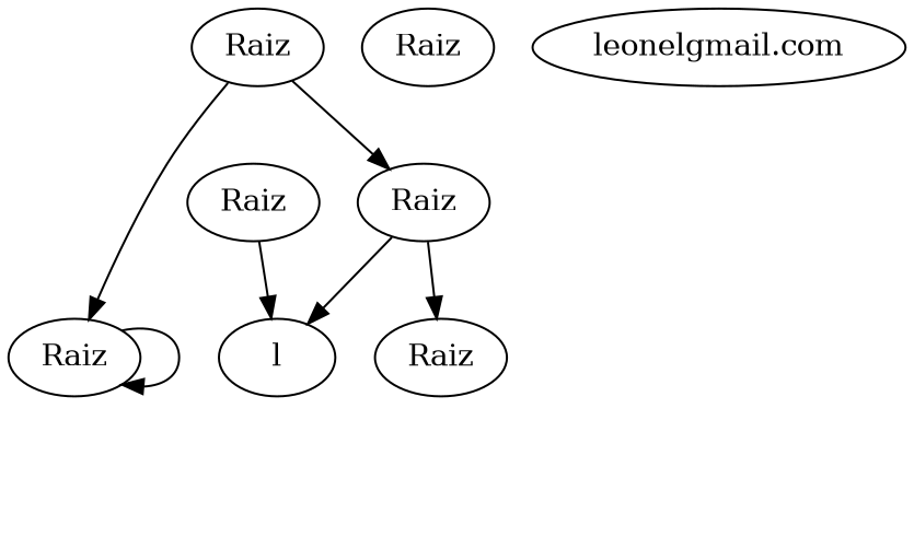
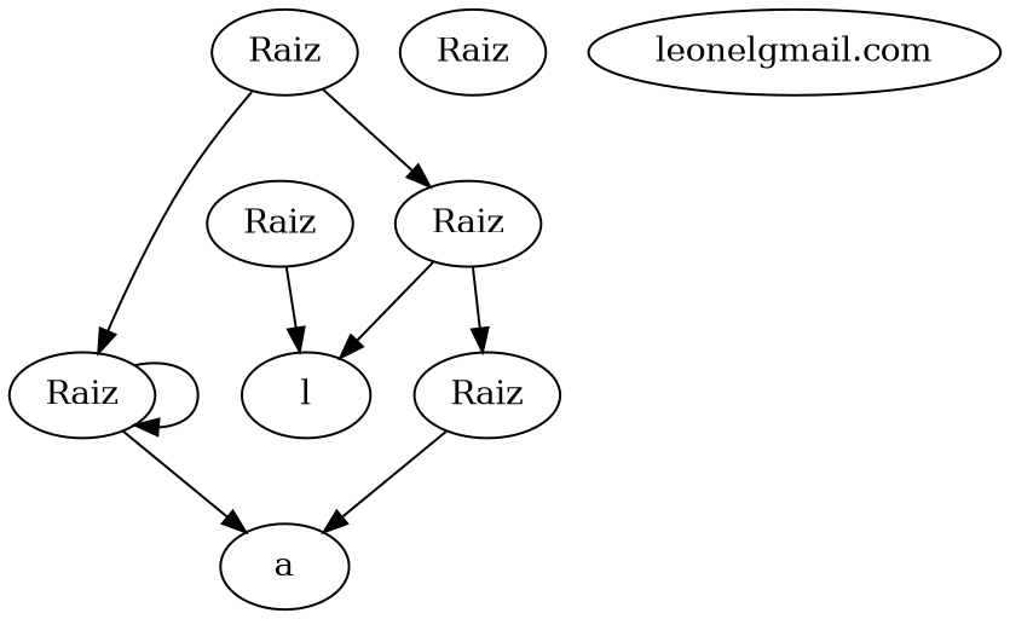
  digraph {
    edge [constraint=true]
    n1 [label=Raiz]
    n2 [label=Raiz]
    n3 [label=Raiz]
+   n4 [label=a]
    n5 [label=l]
    n6 [label=Raiz]
    n7 [label=Raiz]
    n8 [label=Raiz]
    n9 [label="leonelgmail.com"]
    n1 -> n2
    n1 -> n3
    n2 -> n2
+   n2 -> n4
    n3 -> n5
    n3 -> n6
+   n6 -> n4
    n7 -> n5
  }
